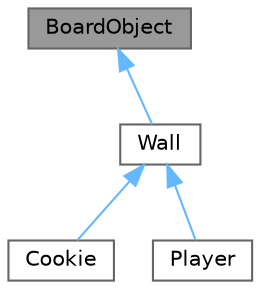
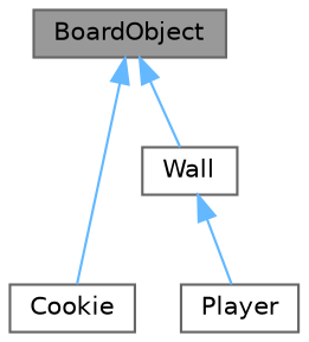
  digraph {
    node [color=gray40 fillcolor=white fontname=Helvetica fontsize=10 shape=box style=filled]
    edge [color=steelblue1 dir=back fontname=Helvetica fontsize=10 labelfontname=Helvetica labelfontsize=10 style=solid]
    n1 [fillcolor=grey60 fontcolor=black height=0.2 label=BoardObject width=0.4]
    n2 [height=0.2 label=Cookie width=0.4]
    n3 [height=0.2 label=Wall width=0.4]
    n4 [height=0.2 label=Player width=0.4]
-   n3 -> n2
+   n1 -> n2
    n1 -> n3
    n3 -> n4
  }
